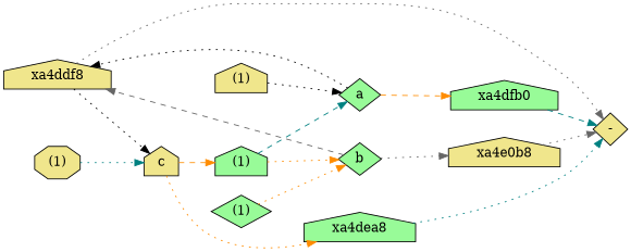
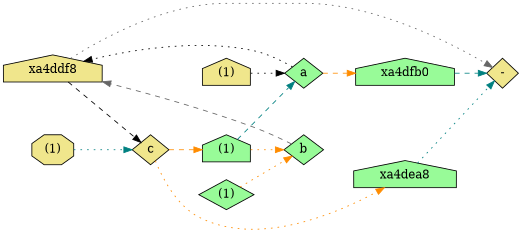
  digraph {
    rankdir=LR
    node [fillcolor=khaki shape=house style=filled]
    edge [color=darkorange style=dotted]
    n1 [label="-" shape=diamond width=0.5]
    n2 [fillcolor=palegreen label=a shape=diamond width=0.5]
    xa4ddf8 [width=0.5]
    xa4dfb0 [fillcolor=palegreen width=0.5]
-   n5 [label=c width=0.5]
+   n5 [label=c shape=diamond width=0.5]
    n6 [fillcolor=palegreen label=b shape=diamond width=0.5]
-   xa4e0b8 [width=0.5]
    xa4dea8 [fillcolor=palegreen width=0.5]
    n9 [fillcolor=palegreen label="(1)" width=0.5]
    n10 [label="(1)" width=0.5]
    n11 [fillcolor=palegreen label="(1)" shape=diamond width=0.5]
    n12 [label="(1)" shape=octagon width=0.5]
    n2 -> xa4ddf8 [color=black]
    n2 -> xa4dfb0 [style=dashed]
    xa4ddf8 -> n1 [color=gray40]
-   xa4ddf8 -> n5 [color=black]
+   xa4ddf8 -> n5 [color=black style=dashed]
    xa4dfb0 -> n1 [color=teal style=dashed]
    n5 -> xa4dea8
    n5 -> n9 [style=dashed]
    n6 -> xa4ddf8 [color=gray40 style=dashed]
-   n6 -> xa4e0b8 [color=gray40]
-   xa4e0b8 -> n1 [color=gray40]
    xa4dea8 -> n1 [color=teal]
    n9 -> n2 [color=teal style=dashed]
    n9 -> n6
    n10 -> n2 [color=black]
    n11 -> n6
    n12 -> n5 [color=teal]
  }
